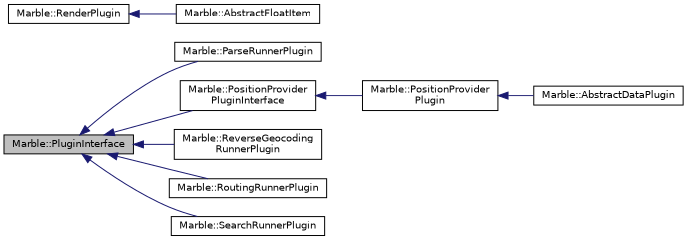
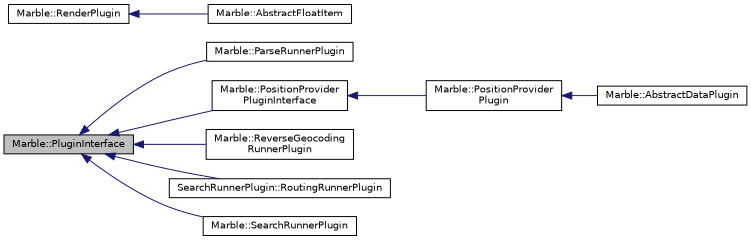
  digraph {
    rankdir=LR
    node [color=black fillcolor=white fontname=Helvetica fontsize=10 shape=record style=filled]
    edge [color=midnightblue dir=back fontname=Helvetica fontsize=10 labelfontname=Helvetica labelfontsize=10 style=solid]
    n1 [fillcolor=grey75 fontcolor=black height=0.2 label="Marble::PluginInterface" width=0.4]
    n2 [height=0.2 label="Marble::ParseRunnerPlugin" width=0.4]
    n3 [height=0.2 label="Marble::PositionProvider\lPluginInterface" width=0.4]
    n4 [height=0.2 label="Marble::ReverseGeocoding\lRunnerPlugin" width=0.4]
-   n5 [height=0.2 label="Marble::RoutingRunnerPlugin" width=0.4]
+   n5 [height=0.2 label="SearchRunnerPlugin::RoutingRunnerPlugin" width=0.4]
    n6 [height=0.2 label="Marble::SearchRunnerPlugin" width=0.4]
    n7 [height=0.2 label="Marble::PositionProvider\lPlugin" width=0.4]
    n8 [height=0.2 label="Marble::AbstractDataPlugin" width=0.4]
    n9 [height=0.2 label="Marble::RenderPlugin" width=0.4]
    n10 [height=0.2 label="Marble::AbstractFloatItem" width=0.4]
    n1 -> n2
    n1 -> n3
    n1 -> n4
    n1 -> n5
    n1 -> n6
    n3 -> n7
    n7 -> n8
    n9 -> n10
  }
